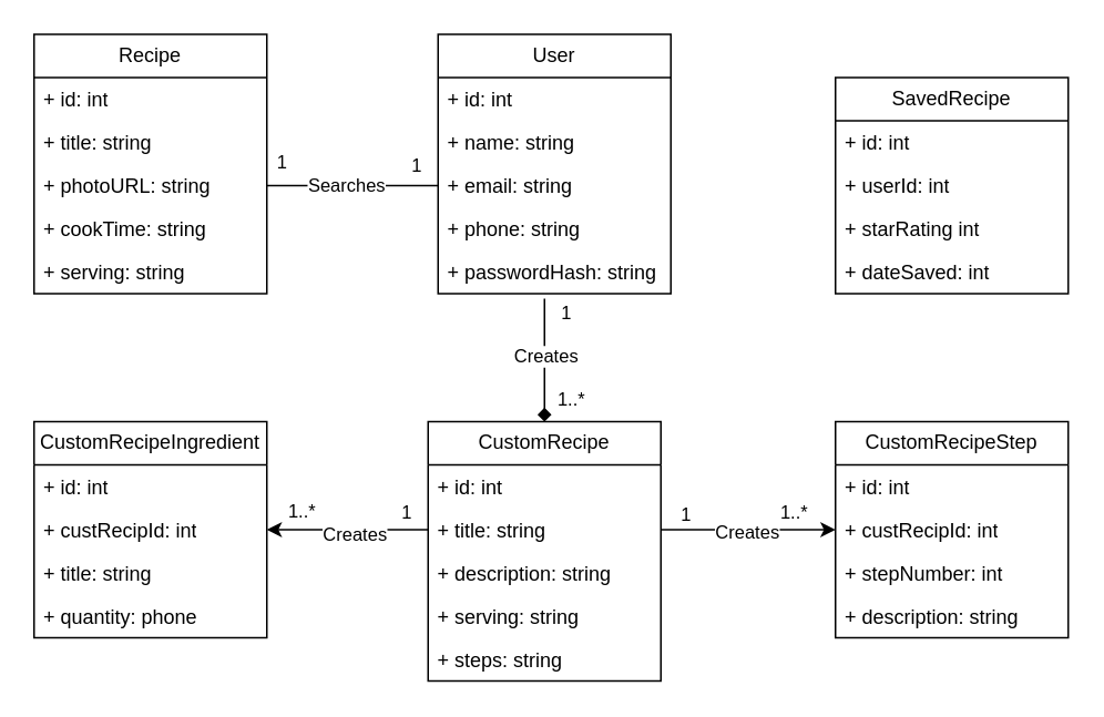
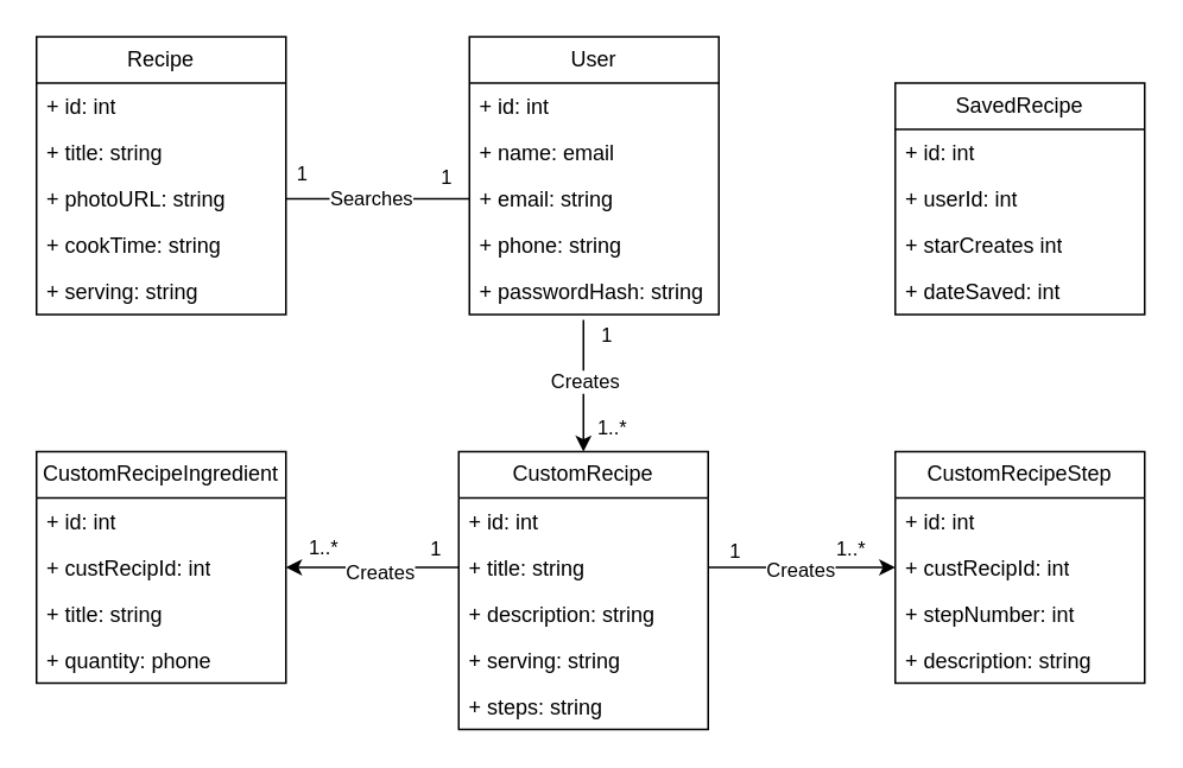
  <mxCell id="0" />
  <mxCell id="1" parent="0" />
  <mxCell id="2" value="User" style="swimlane;fontStyle=0;childLayout=stackLayout;horizontal=1;startSize=26;fillColor=none;horizontalStack=0;resizeParent=1;resizeParentMax=0;resizeLast=0;collapsible=1;marginBottom=0;whiteSpace=wrap;html=1;" parent="1" vertex="1"><mxGeometry x="263" y="20" width="140" height="156" as="geometry"><mxRectangle x="1441" y="705" width="60" height="26" as="alternateBounds" /></mxGeometry></mxCell>
  <mxCell id="3" value="+ id: int" style="text;strokeColor=none;fillColor=none;align=left;verticalAlign=top;spacingLeft=4;spacingRight=4;overflow=hidden;rotatable=0;points=[[0,0.5],[1,0.5]];portConstraint=eastwest;whiteSpace=wrap;html=1;" parent="2" vertex="1"><mxGeometry y="26" width="140" height="26" as="geometry" /></mxCell>
- <mxCell id="4" value="+ name: string" style="text;strokeColor=none;fillColor=none;align=left;verticalAlign=top;spacingLeft=4;spacingRight=4;overflow=hidden;rotatable=0;points=[[0,0.5],[1,0.5]];portConstraint=eastwest;whiteSpace=wrap;html=1;" parent="2" vertex="1"><mxGeometry y="52" width="140" height="26" as="geometry" /></mxCell>
+ <mxCell id="4" value="+ name: email" style="text;strokeColor=none;fillColor=none;align=left;verticalAlign=top;spacingLeft=4;spacingRight=4;overflow=hidden;rotatable=0;points=[[0,0.5],[1,0.5]];portConstraint=eastwest;whiteSpace=wrap;html=1;" parent="2" vertex="1"><mxGeometry y="52" width="140" height="26" as="geometry" /></mxCell>
  <mxCell id="5" value="+ email: string" style="text;strokeColor=none;fillColor=none;align=left;verticalAlign=top;spacingLeft=4;spacingRight=4;overflow=hidden;rotatable=0;points=[[0,0.5],[1,0.5]];portConstraint=eastwest;whiteSpace=wrap;html=1;" parent="2" vertex="1"><mxGeometry y="78" width="140" height="26" as="geometry" /></mxCell>
  <mxCell id="6" value="+ phone: string" style="text;strokeColor=none;fillColor=none;align=left;verticalAlign=top;spacingLeft=4;spacingRight=4;overflow=hidden;rotatable=0;points=[[0,0.5],[1,0.5]];portConstraint=eastwest;whiteSpace=wrap;html=1;" parent="2" vertex="1"><mxGeometry y="104" width="140" height="26" as="geometry" /></mxCell>
  <mxCell id="7" value="+ passwordHash: string" style="text;strokeColor=none;fillColor=none;align=left;verticalAlign=top;spacingLeft=4;spacingRight=4;overflow=hidden;rotatable=0;points=[[0,0.5],[1,0.5]];portConstraint=eastwest;whiteSpace=wrap;html=1;" parent="2" vertex="1"><mxGeometry y="130" width="140" height="26" as="geometry" /></mxCell>
  <mxCell id="8" value="SavedRecipe" style="swimlane;fontStyle=0;childLayout=stackLayout;horizontal=1;startSize=26;fillColor=none;horizontalStack=0;resizeParent=1;resizeParentMax=0;resizeLast=0;collapsible=1;marginBottom=0;whiteSpace=wrap;html=1;" parent="1" vertex="1"><mxGeometry x="502" y="46" width="140" height="130" as="geometry"><mxRectangle x="1441" y="705" width="60" height="26" as="alternateBounds" /></mxGeometry></mxCell>
  <mxCell id="9" value="+ id: int" style="text;strokeColor=none;fillColor=none;align=left;verticalAlign=top;spacingLeft=4;spacingRight=4;overflow=hidden;rotatable=0;points=[[0,0.5],[1,0.5]];portConstraint=eastwest;whiteSpace=wrap;html=1;" parent="8" vertex="1"><mxGeometry y="26" width="140" height="26" as="geometry" /></mxCell>
  <mxCell id="10" value="+ userId: int" style="text;strokeColor=none;fillColor=none;align=left;verticalAlign=top;spacingLeft=4;spacingRight=4;overflow=hidden;rotatable=0;points=[[0,0.5],[1,0.5]];portConstraint=eastwest;whiteSpace=wrap;html=1;" parent="8" vertex="1"><mxGeometry y="52" width="140" height="26" as="geometry" /></mxCell>
- <mxCell id="11" value="+ star&lt;span style=&quot;background-color: transparent; color: light-dark(rgb(0, 0, 0), rgb(255, 255, 255));&quot;&gt;Rating int&lt;/span&gt;" style="text;strokeColor=none;fillColor=none;align=left;verticalAlign=top;spacingLeft=4;spacingRight=4;overflow=hidden;rotatable=0;points=[[0,0.5],[1,0.5]];portConstraint=eastwest;whiteSpace=wrap;html=1;" parent="8" vertex="1"><mxGeometry y="78" width="140" height="26" as="geometry" /></mxCell>
+ <mxCell id="11" value="+ star&lt;span style=&quot;background-color: transparent; color: light-dark(rgb(0, 0, 0), rgb(255, 255, 255));&quot;&gt;Creates int&lt;/span&gt;" style="text;strokeColor=none;fillColor=none;align=left;verticalAlign=top;spacingLeft=4;spacingRight=4;overflow=hidden;rotatable=0;points=[[0,0.5],[1,0.5]];portConstraint=eastwest;whiteSpace=wrap;html=1;" parent="8" vertex="1"><mxGeometry y="78" width="140" height="26" as="geometry" /></mxCell>
  <mxCell id="12" value="+ dateSaved: int" style="text;strokeColor=none;fillColor=none;align=left;verticalAlign=top;spacingLeft=4;spacingRight=4;overflow=hidden;rotatable=0;points=[[0,0.5],[1,0.5]];portConstraint=eastwest;whiteSpace=wrap;html=1;" parent="8" vertex="1"><mxGeometry y="104" width="140" height="26" as="geometry" /></mxCell>
  <mxCell id="13" value="Recipe" style="swimlane;fontStyle=0;childLayout=stackLayout;horizontal=1;startSize=26;fillColor=none;horizontalStack=0;resizeParent=1;resizeParentMax=0;resizeLast=0;collapsible=1;marginBottom=0;whiteSpace=wrap;html=1;" parent="1" vertex="1"><mxGeometry x="20" y="20" width="140" height="156" as="geometry"><mxRectangle x="1441" y="705" width="60" height="26" as="alternateBounds" /></mxGeometry></mxCell>
  <mxCell id="14" value="+ id: int" style="text;strokeColor=none;fillColor=none;align=left;verticalAlign=top;spacingLeft=4;spacingRight=4;overflow=hidden;rotatable=0;points=[[0,0.5],[1,0.5]];portConstraint=eastwest;whiteSpace=wrap;html=1;" parent="13" vertex="1"><mxGeometry y="26" width="140" height="26" as="geometry" /></mxCell>
  <mxCell id="15" value="+ title: string" style="text;strokeColor=none;fillColor=none;align=left;verticalAlign=top;spacingLeft=4;spacingRight=4;overflow=hidden;rotatable=0;points=[[0,0.5],[1,0.5]];portConstraint=eastwest;whiteSpace=wrap;html=1;" parent="13" vertex="1"><mxGeometry y="52" width="140" height="26" as="geometry" /></mxCell>
  <mxCell id="16" value="+ photoURL: string" style="text;strokeColor=none;fillColor=none;align=left;verticalAlign=top;spacingLeft=4;spacingRight=4;overflow=hidden;rotatable=0;points=[[0,0.5],[1,0.5]];portConstraint=eastwest;whiteSpace=wrap;html=1;" parent="13" vertex="1"><mxGeometry y="78" width="140" height="26" as="geometry" /></mxCell>
  <mxCell id="17" value="+ cookTime: string" style="text;strokeColor=none;fillColor=none;align=left;verticalAlign=top;spacingLeft=4;spacingRight=4;overflow=hidden;rotatable=0;points=[[0,0.5],[1,0.5]];portConstraint=eastwest;whiteSpace=wrap;html=1;" parent="13" vertex="1"><mxGeometry y="104" width="140" height="26" as="geometry" /></mxCell>
  <mxCell id="18" value="+ serving: string" style="text;strokeColor=none;fillColor=none;align=left;verticalAlign=top;spacingLeft=4;spacingRight=4;overflow=hidden;rotatable=0;points=[[0,0.5],[1,0.5]];portConstraint=eastwest;whiteSpace=wrap;html=1;" parent="13" vertex="1"><mxGeometry y="130" width="140" height="26" as="geometry" /></mxCell>
  <mxCell id="19" value="CustomRecipe" style="swimlane;fontStyle=0;childLayout=stackLayout;horizontal=1;startSize=26;fillColor=none;horizontalStack=0;resizeParent=1;resizeParentMax=0;resizeLast=0;collapsible=1;marginBottom=0;whiteSpace=wrap;html=1;" vertex="1" parent="1"><mxGeometry x="257" y="253" width="140" height="156" as="geometry"><mxRectangle x="1441" y="705" width="60" height="26" as="alternateBounds" /></mxGeometry></mxCell>
  <mxCell id="20" value="+ id: int" style="text;strokeColor=none;fillColor=none;align=left;verticalAlign=top;spacingLeft=4;spacingRight=4;overflow=hidden;rotatable=0;points=[[0,0.5],[1,0.5]];portConstraint=eastwest;whiteSpace=wrap;html=1;" vertex="1" parent="19"><mxGeometry y="26" width="140" height="26" as="geometry" /></mxCell>
  <mxCell id="21" value="+ title: string" style="text;strokeColor=none;fillColor=none;align=left;verticalAlign=top;spacingLeft=4;spacingRight=4;overflow=hidden;rotatable=0;points=[[0,0.5],[1,0.5]];portConstraint=eastwest;whiteSpace=wrap;html=1;" vertex="1" parent="19"><mxGeometry y="52" width="140" height="26" as="geometry" /></mxCell>
  <mxCell id="22" value="+ description: string" style="text;strokeColor=none;fillColor=none;align=left;verticalAlign=top;spacingLeft=4;spacingRight=4;overflow=hidden;rotatable=0;points=[[0,0.5],[1,0.5]];portConstraint=eastwest;whiteSpace=wrap;html=1;" vertex="1" parent="19"><mxGeometry y="78" width="140" height="26" as="geometry" /></mxCell>
  <mxCell id="23" value="+ serving: string" style="text;strokeColor=none;fillColor=none;align=left;verticalAlign=top;spacingLeft=4;spacingRight=4;overflow=hidden;rotatable=0;points=[[0,0.5],[1,0.5]];portConstraint=eastwest;whiteSpace=wrap;html=1;" vertex="1" parent="19"><mxGeometry y="104" width="140" height="26" as="geometry" /></mxCell>
  <mxCell id="24" value="+ steps: string" style="text;strokeColor=none;fillColor=none;align=left;verticalAlign=top;spacingLeft=4;spacingRight=4;overflow=hidden;rotatable=0;points=[[0,0.5],[1,0.5]];portConstraint=eastwest;whiteSpace=wrap;html=1;" vertex="1" parent="19"><mxGeometry y="130" width="140" height="26" as="geometry" /></mxCell>
  <mxCell id="25" value="CustomRecipeIngredient" style="swimlane;fontStyle=0;childLayout=stackLayout;horizontal=1;startSize=26;fillColor=none;horizontalStack=0;resizeParent=1;resizeParentMax=0;resizeLast=0;collapsible=1;marginBottom=0;whiteSpace=wrap;html=1;" vertex="1" parent="1"><mxGeometry x="20" y="253" width="140" height="130" as="geometry"><mxRectangle x="1441" y="705" width="60" height="26" as="alternateBounds" /></mxGeometry></mxCell>
  <mxCell id="26" value="+ id: int" style="text;strokeColor=none;fillColor=none;align=left;verticalAlign=top;spacingLeft=4;spacingRight=4;overflow=hidden;rotatable=0;points=[[0,0.5],[1,0.5]];portConstraint=eastwest;whiteSpace=wrap;html=1;" vertex="1" parent="25"><mxGeometry y="26" width="140" height="26" as="geometry" /></mxCell>
  <mxCell id="27" value="+ custRecipId: int" style="text;strokeColor=none;fillColor=none;align=left;verticalAlign=top;spacingLeft=4;spacingRight=4;overflow=hidden;rotatable=0;points=[[0,0.5],[1,0.5]];portConstraint=eastwest;whiteSpace=wrap;html=1;" vertex="1" parent="25"><mxGeometry y="52" width="140" height="26" as="geometry" /></mxCell>
  <mxCell id="28" value="+ title: string" style="text;strokeColor=none;fillColor=none;align=left;verticalAlign=top;spacingLeft=4;spacingRight=4;overflow=hidden;rotatable=0;points=[[0,0.5],[1,0.5]];portConstraint=eastwest;whiteSpace=wrap;html=1;" vertex="1" parent="25"><mxGeometry y="78" width="140" height="26" as="geometry" /></mxCell>
  <mxCell id="29" value="+ quantity: phone" style="text;strokeColor=none;fillColor=none;align=left;verticalAlign=top;spacingLeft=4;spacingRight=4;overflow=hidden;rotatable=0;points=[[0,0.5],[1,0.5]];portConstraint=eastwest;whiteSpace=wrap;html=1;" vertex="1" parent="25"><mxGeometry y="104" width="140" height="26" as="geometry" /></mxCell>
  <mxCell id="30" value="CustomRecipeStep" style="swimlane;fontStyle=0;childLayout=stackLayout;horizontal=1;startSize=26;fillColor=none;horizontalStack=0;resizeParent=1;resizeParentMax=0;resizeLast=0;collapsible=1;marginBottom=0;whiteSpace=wrap;html=1;" vertex="1" parent="1"><mxGeometry x="502" y="253" width="140" height="130" as="geometry"><mxRectangle x="1441" y="705" width="60" height="26" as="alternateBounds" /></mxGeometry></mxCell>
  <mxCell id="31" value="+ id: int" style="text;strokeColor=none;fillColor=none;align=left;verticalAlign=top;spacingLeft=4;spacingRight=4;overflow=hidden;rotatable=0;points=[[0,0.5],[1,0.5]];portConstraint=eastwest;whiteSpace=wrap;html=1;" vertex="1" parent="30"><mxGeometry y="26" width="140" height="26" as="geometry" /></mxCell>
  <mxCell id="32" value="+ custRecipId: int" style="text;strokeColor=none;fillColor=none;align=left;verticalAlign=top;spacingLeft=4;spacingRight=4;overflow=hidden;rotatable=0;points=[[0,0.5],[1,0.5]];portConstraint=eastwest;whiteSpace=wrap;html=1;" vertex="1" parent="30"><mxGeometry y="52" width="140" height="26" as="geometry" /></mxCell>
  <mxCell id="33" value="+ stepNumber: int" style="text;strokeColor=none;fillColor=none;align=left;verticalAlign=top;spacingLeft=4;spacingRight=4;overflow=hidden;rotatable=0;points=[[0,0.5],[1,0.5]];portConstraint=eastwest;whiteSpace=wrap;html=1;" vertex="1" parent="30"><mxGeometry y="78" width="140" height="26" as="geometry" /></mxCell>
  <mxCell id="34" value="+ description: string" style="text;strokeColor=none;fillColor=none;align=left;verticalAlign=top;spacingLeft=4;spacingRight=4;overflow=hidden;rotatable=0;points=[[0,0.5],[1,0.5]];portConstraint=eastwest;whiteSpace=wrap;html=1;" vertex="1" parent="30"><mxGeometry y="104" width="140" height="26" as="geometry" /></mxCell>
  <mxCell id="35" value="" style="endArrow=none;html=1;rounded=0;exitX=0;exitY=0.5;exitDx=0;exitDy=0;entryX=1;entryY=0.5;entryDx=0;entryDy=0;" edge="1" parent="1" source="5" target="16"><mxGeometry width="50" height="50" relative="1" as="geometry"><mxPoint x="511" y="107" as="sourcePoint" /><mxPoint x="561" y="57" as="targetPoint" /></mxGeometry></mxCell>
  <mxCell id="36" value="1" style="edgeLabel;html=1;align=center;verticalAlign=middle;resizable=0;points=[];" vertex="1" connectable="0" parent="35"><mxGeometry x="-0.748" y="1" relative="1" as="geometry"><mxPoint x="-1" y="-14" as="offset" /></mxGeometry></mxCell>
  <mxCell id="37" value="1" style="edgeLabel;html=1;align=center;verticalAlign=middle;resizable=0;points=[];" vertex="1" connectable="0" parent="35"><mxGeometry x="0.709" y="2" relative="1" as="geometry"><mxPoint x="-7" y="-17" as="offset" /></mxGeometry></mxCell>
  <mxCell id="38" value="Searches" style="edgeLabel;html=1;align=center;verticalAlign=middle;resizable=0;points=[];" vertex="1" connectable="0" parent="35"><mxGeometry x="0.087" y="-1" relative="1" as="geometry"><mxPoint as="offset" /></mxGeometry></mxCell>
- <mxCell id="39" value="" style="endArrow=diamond;html=1;rounded=0;exitX=0.457;exitY=1.115;exitDx=0;exitDy=0;exitPerimeter=0;entryX=0.5;entryY=0;entryDx=0;entryDy=0;" edge="1" parent="1" source="7" target="19"><mxGeometry width="50" height="50" relative="1" as="geometry"><mxPoint x="511" y="340" as="sourcePoint" /><mxPoint x="561" y="290" as="targetPoint" /></mxGeometry></mxCell>
+ <mxCell id="39" value="" style="endArrow=classic;html=1;rounded=0;exitX=0.457;exitY=1.115;exitDx=0;exitDy=0;exitPerimeter=0;entryX=0.5;entryY=0;entryDx=0;entryDy=0;" edge="1" parent="1" source="7" target="19"><mxGeometry width="50" height="50" relative="1" as="geometry"><mxPoint x="511" y="340" as="sourcePoint" /><mxPoint x="561" y="290" as="targetPoint" /></mxGeometry></mxCell>
  <mxCell id="40" value="1" style="edgeLabel;html=1;align=center;verticalAlign=middle;resizable=0;points=[];" vertex="1" connectable="0" parent="39"><mxGeometry x="-0.703" relative="1" as="geometry"><mxPoint x="13" y="-2" as="offset" /></mxGeometry></mxCell>
  <mxCell id="41" value="1..*" style="edgeLabel;html=1;align=center;verticalAlign=middle;resizable=0;points=[];" vertex="1" connectable="0" parent="39"><mxGeometry x="0.514" y="2" relative="1" as="geometry"><mxPoint x="14" y="5" as="offset" /></mxGeometry></mxCell>
  <mxCell id="42" value="Creates" style="edgeLabel;html=1;align=center;verticalAlign=middle;resizable=0;points=[];" vertex="1" connectable="0" parent="39"><mxGeometry x="-0.054" y="1" relative="1" as="geometry"><mxPoint as="offset" /></mxGeometry></mxCell>
  <mxCell id="43" value="" style="endArrow=classic;html=1;rounded=0;entryX=1;entryY=0.5;entryDx=0;entryDy=0;exitX=0;exitY=0.5;exitDx=0;exitDy=0;" edge="1" parent="1" source="21" target="27"><mxGeometry width="50" height="50" relative="1" as="geometry"><mxPoint x="240" y="338" as="sourcePoint" /><mxPoint x="443" y="348" as="targetPoint" /></mxGeometry></mxCell>
  <mxCell id="44" value="1" style="edgeLabel;html=1;align=center;verticalAlign=middle;resizable=0;points=[];" vertex="1" connectable="0" parent="43"><mxGeometry x="-0.703" relative="1" as="geometry"><mxPoint y="-11" as="offset" /></mxGeometry></mxCell>
  <mxCell id="45" value="1..*" style="edgeLabel;html=1;align=center;verticalAlign=middle;resizable=0;points=[];" vertex="1" connectable="0" parent="43"><mxGeometry x="0.514" y="2" relative="1" as="geometry"><mxPoint x="-4" y="-14" as="offset" /></mxGeometry></mxCell>
  <mxCell id="46" value="Creates" style="edgeLabel;html=1;align=center;verticalAlign=middle;resizable=0;points=[];" vertex="1" connectable="0" parent="43"><mxGeometry x="-0.062" y="2" relative="1" as="geometry"><mxPoint as="offset" /></mxGeometry></mxCell>
  <mxCell id="47" value="" style="endArrow=classic;html=1;rounded=0;exitX=1;exitY=0.5;exitDx=0;exitDy=0;entryX=0;entryY=0.5;entryDx=0;entryDy=0;" edge="1" parent="1" source="21" target="32"><mxGeometry width="50" height="50" relative="1" as="geometry"><mxPoint x="277" y="376" as="sourcePoint" /><mxPoint x="277" y="450" as="targetPoint" /></mxGeometry></mxCell>
  <mxCell id="48" value="1" style="edgeLabel;html=1;align=center;verticalAlign=middle;resizable=0;points=[];" vertex="1" connectable="0" parent="47"><mxGeometry x="-0.703" relative="1" as="geometry"><mxPoint x="-2" y="-10" as="offset" /></mxGeometry></mxCell>
  <mxCell id="49" value="1..*" style="edgeLabel;html=1;align=center;verticalAlign=middle;resizable=0;points=[];" vertex="1" connectable="0" parent="47"><mxGeometry x="0.514" y="2" relative="1" as="geometry"><mxPoint y="-9" as="offset" /></mxGeometry></mxCell>
  <mxCell id="50" value="Creates" style="edgeLabel;html=1;align=center;verticalAlign=middle;resizable=0;points=[];" vertex="1" connectable="0" parent="47"><mxGeometry x="-0.035" y="-1" relative="1" as="geometry"><mxPoint as="offset" /></mxGeometry></mxCell>
